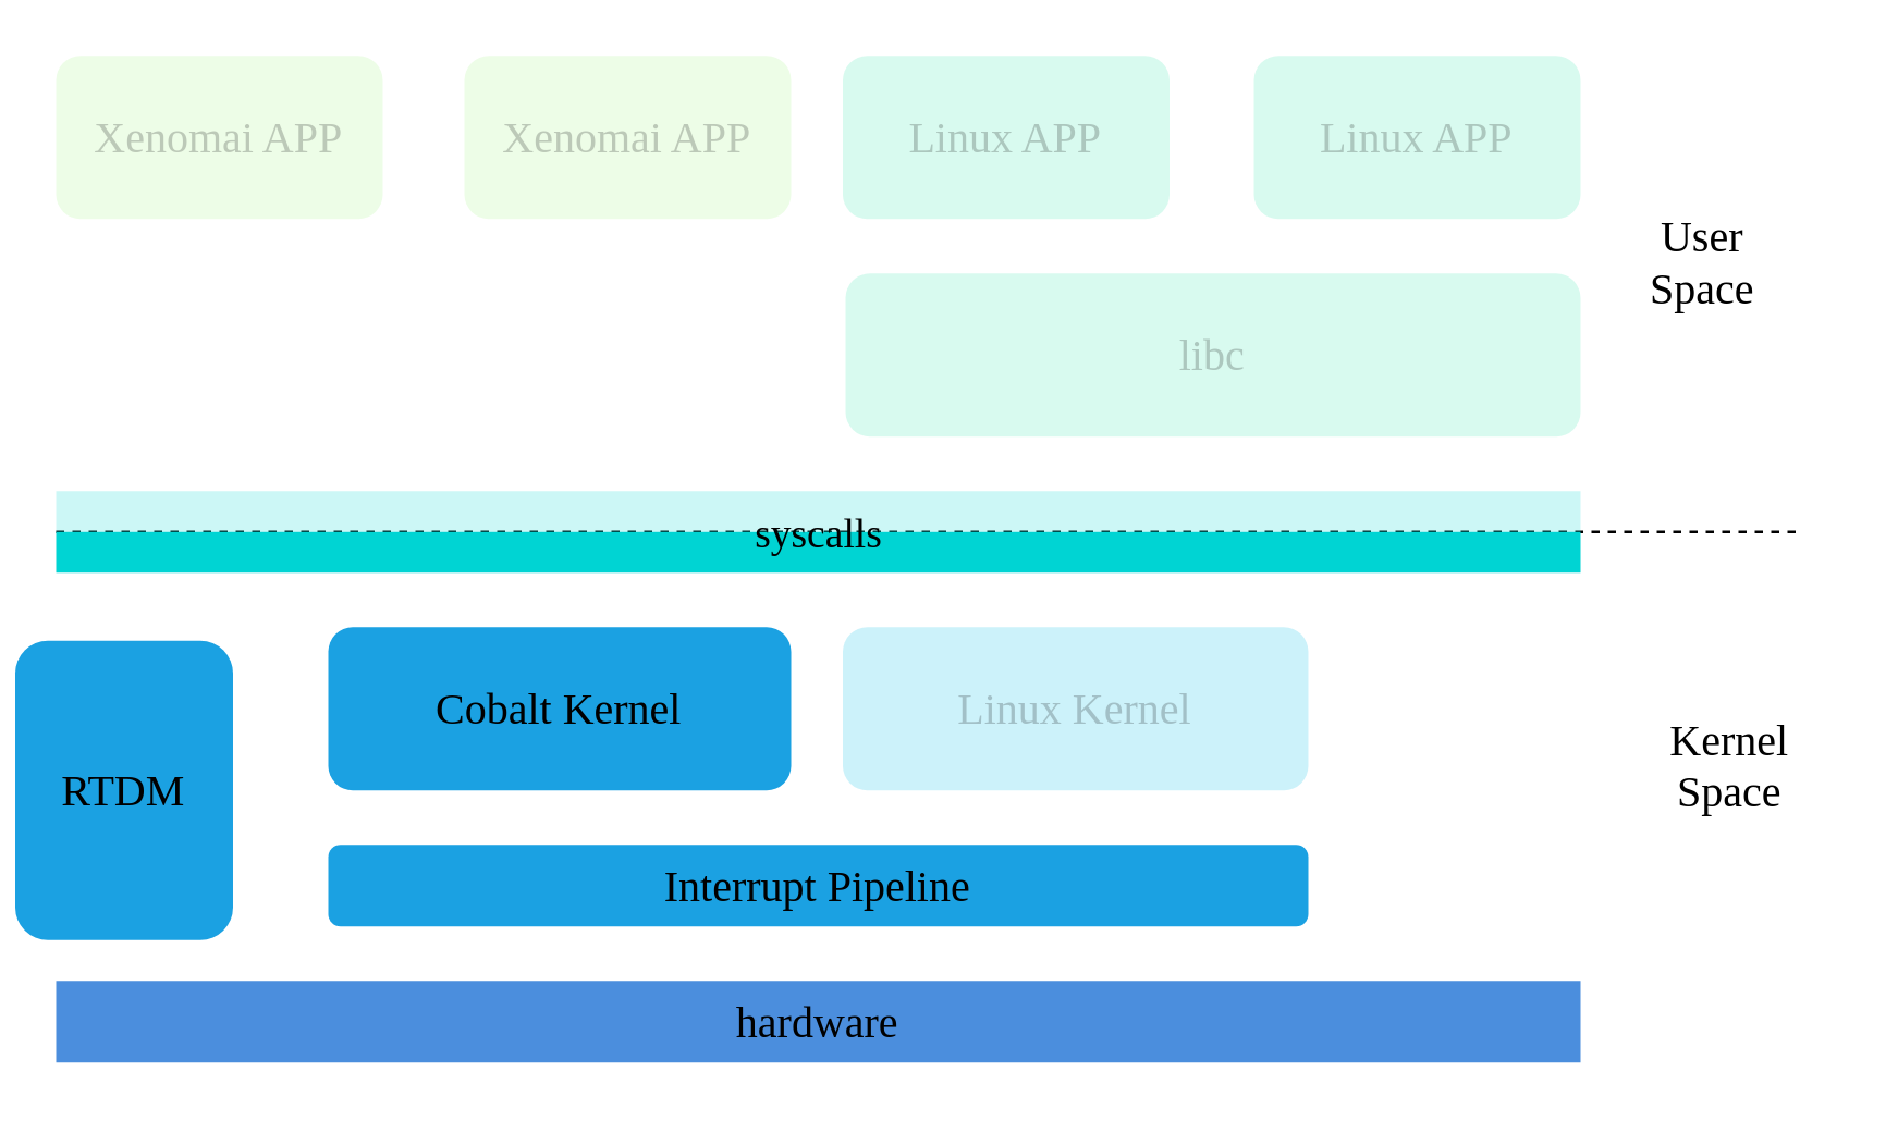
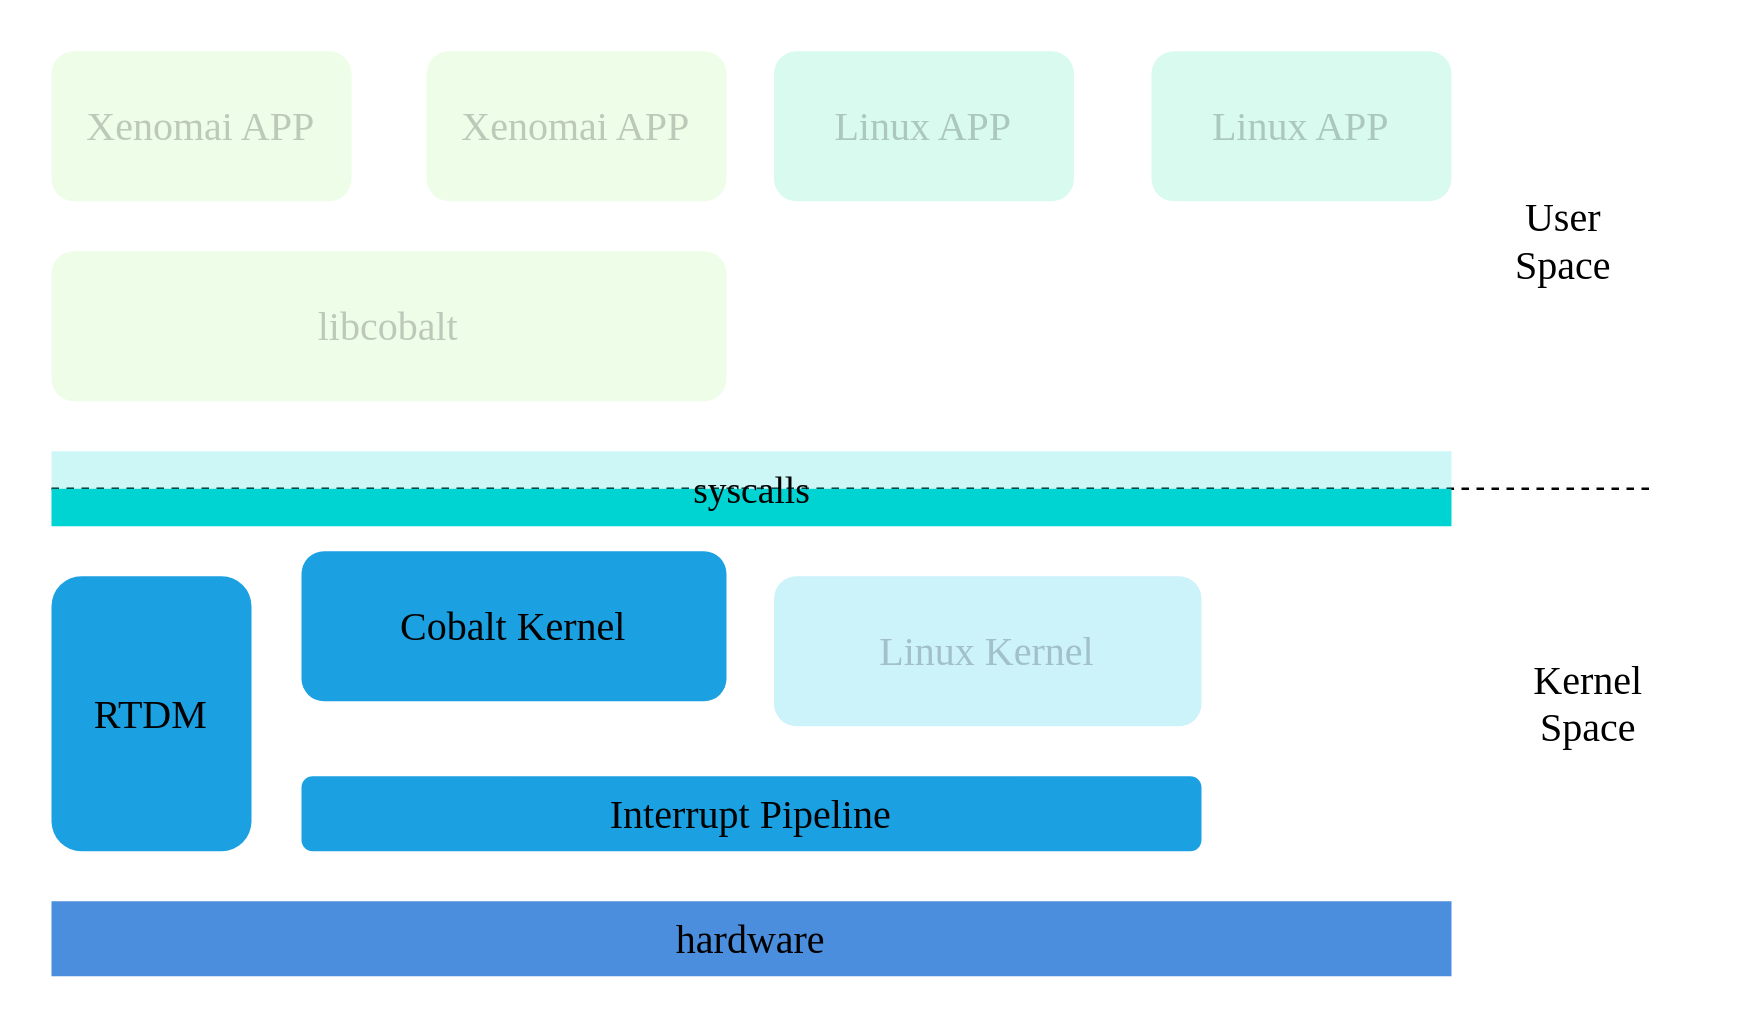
  <mxCell id="0" />
  <mxCell id="1" parent="0" />
  <mxCell id="2" value="" style="endArrow=none;dashed=1;html=1;fontFamily=Times New Roman;fontSize=16;fontStyle=0;fontColor=#000000;labelBackgroundColor=none;" parent="1" edge="1"><mxGeometry width="50" height="50" relative="1" as="geometry"><mxPoint x="20" y="195" as="sourcePoint" /><mxPoint x="660.32" y="195" as="targetPoint" /></mxGeometry></mxCell>
  <mxCell id="3" value="hardware" style="rounded=0;whiteSpace=wrap;html=1;gradientColor=none;fillColor=#4B8EDD;fontSize=16;fontFamily=Times New Roman;fontStyle=0;fontColor=#000000;labelBackgroundColor=none;strokeColor=none;" parent="1" vertex="1"><mxGeometry x="20" y="360" width="560" height="30" as="geometry" /></mxCell>
  <mxCell id="4" value="Interrupt Pipeline" style="rounded=1;whiteSpace=wrap;html=1;fontFamily=Times New Roman;fontSize=16;fillColor=#1BA1E2;gradientColor=none;fontStyle=0;strokeColor=none;fontColor=#000000;labelBackgroundColor=none;" parent="1" vertex="1"><mxGeometry x="120" y="310" width="360" height="30" as="geometry" /></mxCell>
- <mxCell id="5" value="Cobalt Kernel" style="rounded=1;whiteSpace=wrap;html=1;fontFamily=Times New Roman;fontSize=16;fillColor=#1BA1E2;gradientColor=none;fontStyle=0;strokeColor=none;fontColor=#000000;labelBackgroundColor=none;" parent="1" vertex="1"><mxGeometry x="120" y="230" width="170" height="60" as="geometry" /></mxCell>
+ <mxCell id="5" value="Cobalt Kernel" style="rounded=1;whiteSpace=wrap;html=1;fontFamily=Times New Roman;fontSize=16;fillColor=#1BA1E2;gradientColor=none;fontStyle=0;strokeColor=none;fontColor=#000000;labelBackgroundColor=none;" parent="1" vertex="1"><mxGeometry x="120" y="220" width="170" height="60" as="geometry" /></mxCell>
  <mxCell id="6" value="Linux Kernel" style="rounded=1;whiteSpace=wrap;html=1;fontFamily=Times New Roman;fontSize=16;fillColor=#00BCE6;fontStyle=0;fontColor=#000000;strokeColor=none;labelBackgroundColor=none;opacity=20;textOpacity=20;" parent="1" vertex="1"><mxGeometry x="309" y="230" width="171" height="60" as="geometry" /></mxCell>
- <mxCell id="7" value="RTDM" style="rounded=1;whiteSpace=wrap;html=1;fontFamily=Times New Roman;fontSize=16;fillColor=#1BA1E2;gradientColor=none;fontStyle=0;strokeColor=none;fontColor=#000000;labelBackgroundColor=none;" parent="1" vertex="1"><mxGeometry x="5" y="235" width="80" height="110" as="geometry" /></mxCell>
- <mxCell id="9" value="libc" style="rounded=1;whiteSpace=wrap;html=1;fontFamily=Times New Roman;fontSize=16;fillColor=#3EE6AF;fontStyle=0;fontColor=#000000;strokeColor=none;labelBackgroundColor=none;opacity=20;textOpacity=20;" parent="1" vertex="1"><mxGeometry x="310" y="100" width="270" height="60" as="geometry" /></mxCell>
+ <mxCell id="7" value="RTDM" style="rounded=1;whiteSpace=wrap;html=1;fontFamily=Times New Roman;fontSize=16;fillColor=#1BA1E2;gradientColor=none;fontStyle=0;strokeColor=none;fontColor=#000000;labelBackgroundColor=none;" parent="1" vertex="1"><mxGeometry x="20" y="230" width="80" height="110" as="geometry" /></mxCell>
+ <mxCell id="8" value="libcobalt" style="rounded=1;whiteSpace=wrap;html=1;fontFamily=Times New Roman;fontSize=16;fillColor=#A4F389;gradientColor=none;fontStyle=0;gradientDirection=radial;strokeColor=none;fontColor=#000000;labelBackgroundColor=none;opacity=20;textOpacity=20;" parent="1" vertex="1"><mxGeometry x="20" y="100" width="270" height="60" as="geometry" /></mxCell>
  <mxCell id="10" value="Linux APP" style="rounded=1;fontFamily=Times New Roman;fontSize=16;fillColor=#3EE6AF;fontStyle=0;textDirection=ltr;html=1;whiteSpace=wrap;fontColor=#000000;strokeColor=none;labelBackgroundColor=none;opacity=20;textOpacity=20;" parent="1" vertex="1"><mxGeometry x="460" y="20" width="120" height="60" as="geometry" /></mxCell>
  <mxCell id="11" value="Linux APP" style="rounded=1;whiteSpace=wrap;html=1;fontFamily=Times New Roman;fontSize=16;fontStyle=0;fillColor=#3EE6AF;fontColor=#000000;strokeColor=none;labelBackgroundColor=none;opacity=20;textOpacity=20;" parent="1" vertex="1"><mxGeometry x="309" y="20" width="120" height="60" as="geometry" /></mxCell>
  <mxCell id="12" value="Xenomai APP" style="rounded=1;whiteSpace=wrap;html=1;fontFamily=Times New Roman;fontSize=16;fillColor=#A4F389;gradientColor=none;fontStyle=0;fillStyle=auto;strokeColor=none;fontColor=#000000;labelBackgroundColor=none;opacity=20;textOpacity=20;" parent="1" vertex="1"><mxGeometry x="20" y="20" width="120" height="60" as="geometry" /></mxCell>
  <mxCell id="13" value="Xenomai APP" style="rounded=1;whiteSpace=wrap;html=1;fontFamily=Times New Roman;fontSize=16;fillColor=#A4F389;gradientColor=none;fontStyle=0;fillStyle=auto;strokeColor=none;fontColor=#000000;labelBackgroundColor=none;opacity=20;textOpacity=20;" parent="1" vertex="1"><mxGeometry x="170" y="20" width="120" height="60" as="geometry" /></mxCell>
  <mxCell id="14" value="User&#10;Space" style="text;strokeColor=none;fillColor=none;align=center;verticalAlign=middle;spacingLeft=4;spacingRight=4;overflow=hidden;rotatable=0;points=[[0,0.5],[1,0.5]];portConstraint=eastwest;fontFamily=Times New Roman;fontSize=16;textDirection=ltr;fontStyle=0;fontColor=#000000;labelBackgroundColor=none;" parent="1" vertex="1"><mxGeometry x="590" y="70" width="70" height="50" as="geometry" /></mxCell>
  <mxCell id="15" value="Kernel&#10;Space" style="text;strokeColor=none;fillColor=none;align=center;verticalAlign=middle;spacingLeft=4;spacingRight=4;overflow=hidden;rotatable=0;points=[[0,0.5],[1,0.5]];portConstraint=eastwest;fontFamily=Times New Roman;fontSize=16;textDirection=ltr;fontStyle=0;fontColor=#000000;labelBackgroundColor=none;" parent="1" vertex="1"><mxGeometry x="595" y="250" width="80" height="60" as="geometry" /></mxCell>
  <mxCell id="16" value="" style="rounded=0;whiteSpace=wrap;html=1;fontFamily=Times New Roman;fontSize=16;fillColor=#00D4D3;gradientColor=none;fontStyle=0;fontColor=#000000;labelBackgroundColor=none;strokeColor=none;imageWidth=24;imageHeight=24;" parent="1" vertex="1"><mxGeometry x="20" y="195" width="560" height="15" as="geometry" /></mxCell>
  <mxCell id="17" value="" style="rounded=0;whiteSpace=wrap;html=1;fontFamily=Times New Roman;fontSize=16;fillColor=#00D4D3;gradientColor=none;fontStyle=0;fontColor=#000000;labelBackgroundColor=none;strokeColor=none;imageWidth=24;imageHeight=24;opacity=20;" vertex="1" parent="1"><mxGeometry x="20" y="180" width="560" height="15" as="geometry" /></mxCell>
  <mxCell id="18" value="syscalls" style="text;html=1;align=center;verticalAlign=middle;resizable=0;points=[];autosize=1;strokeColor=none;fillColor=none;fontSize=15;fontFamily=Times New Roman;fontColor=#000000;" vertex="1" parent="1"><mxGeometry x="265" y="180" width="70" height="30" as="geometry" /></mxCell>
